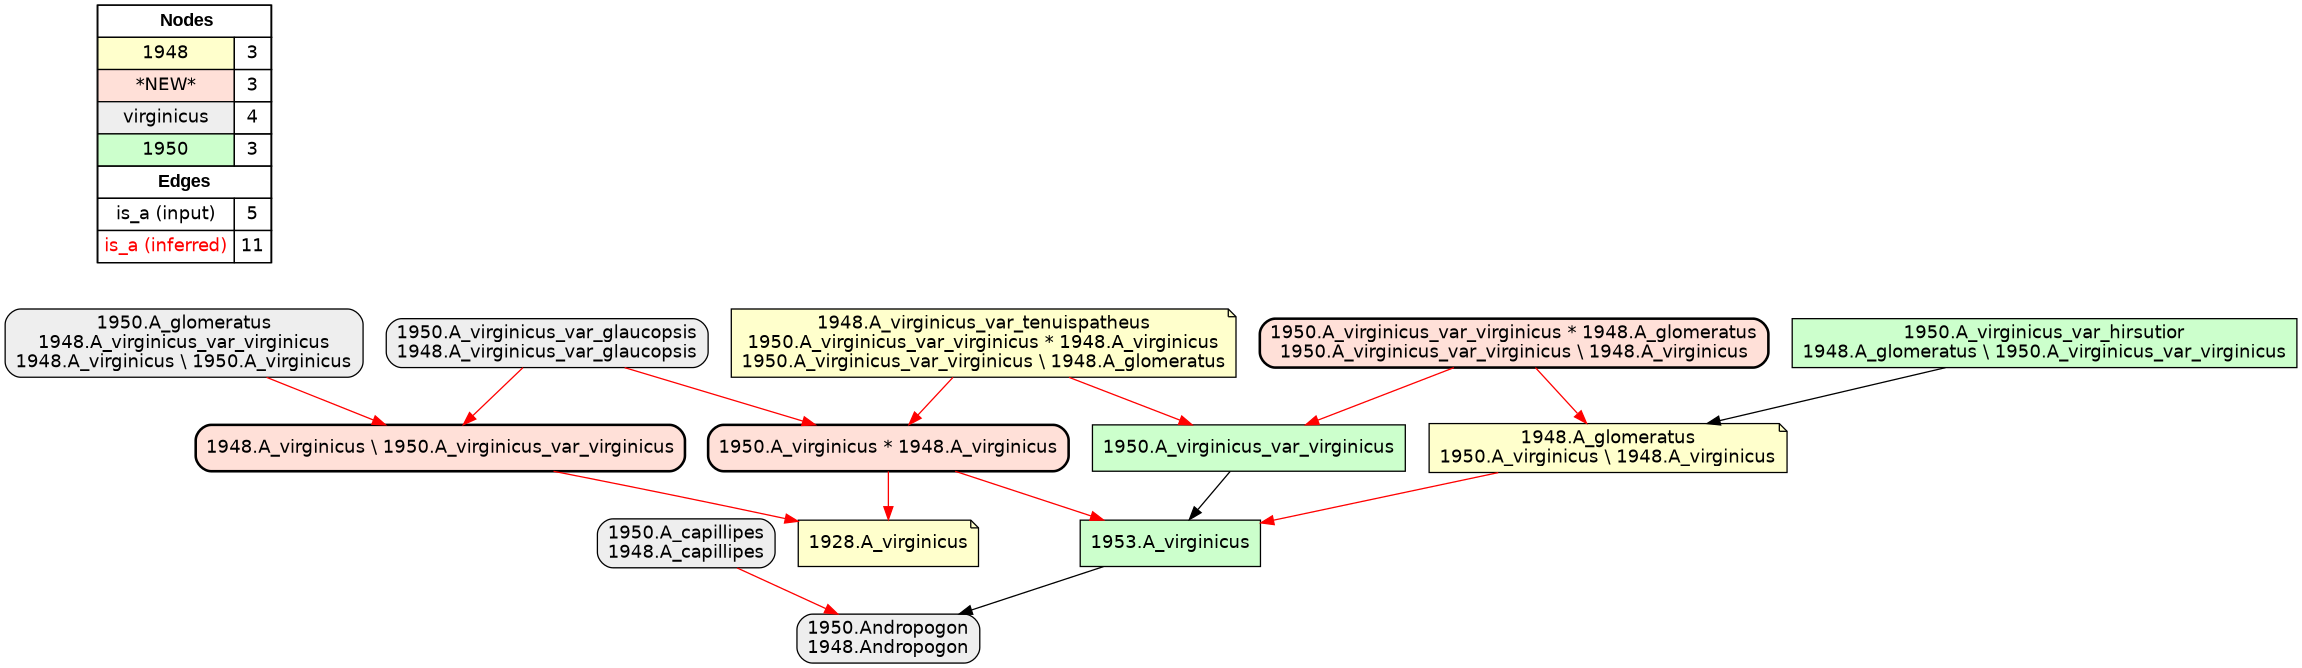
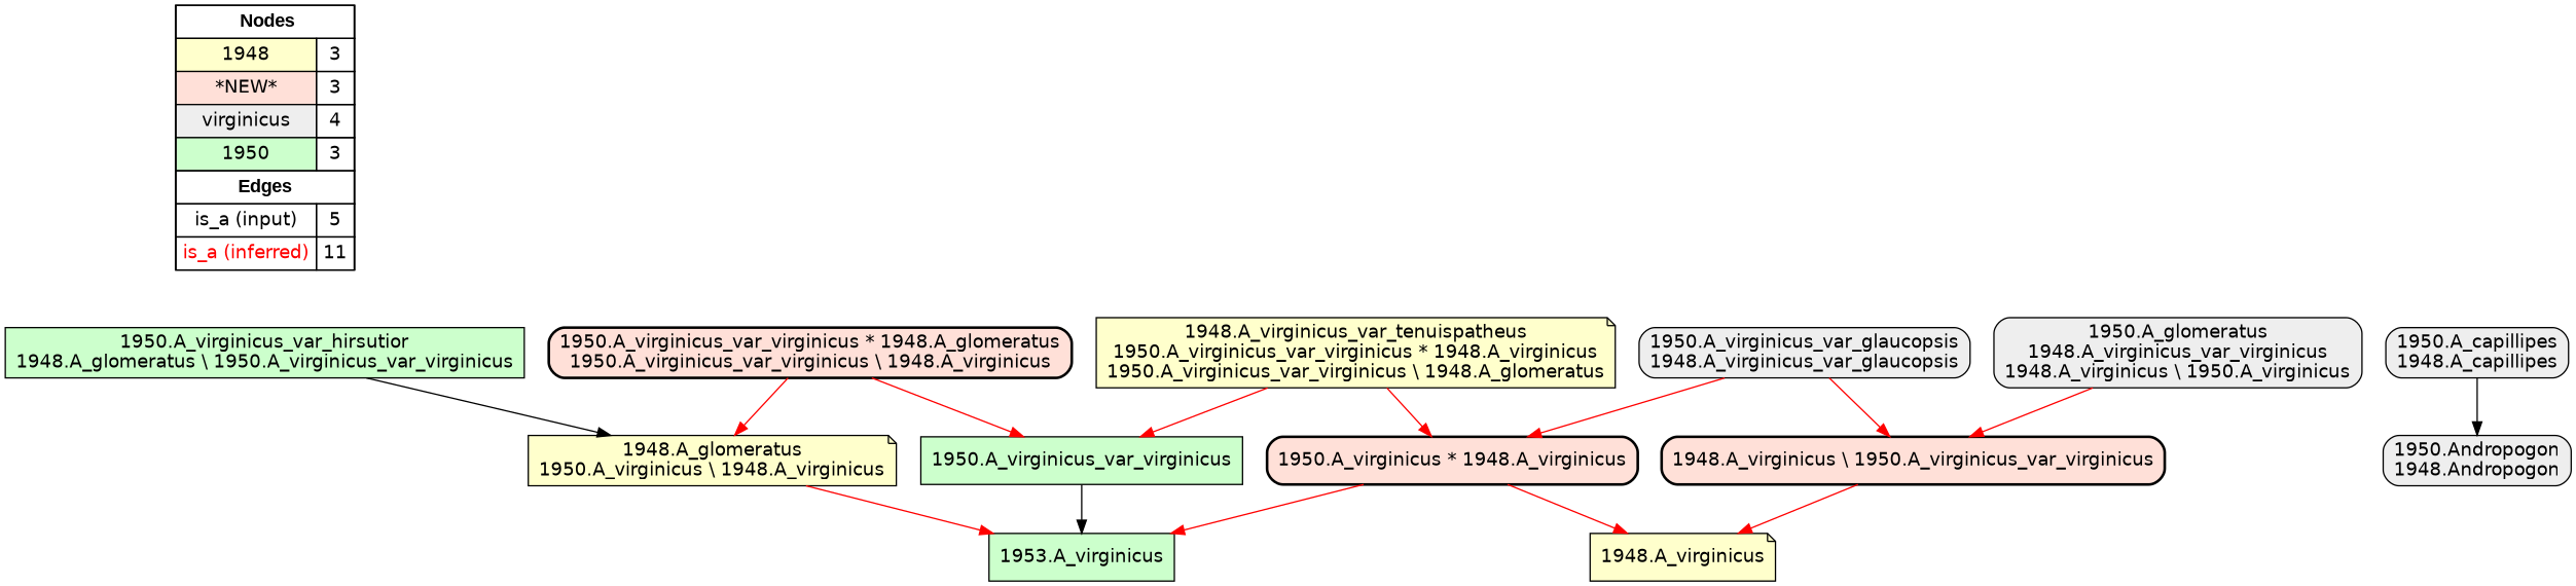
  digraph {
    rankdir=TB
    node [fillcolor="#EEEEEE" fontname=helvetica shape=box style=filled]
    edge [arrowhead=normal color="#FF0000" constraint=true penwidth=1 style=solid]
    n1 [fillcolor=white label=<   <TABLE BORDER="0" CELLBORDER="1" CELLSPACING="0" CELLPADDING="4">  <TR> <TD COLSPAN="2"><font face="Arial Black"> Nodes</font></TD> </TR>  <TR>   <TD bgcolor="#FFFFCC" fontname="helvetica">1948</TD>   <TD>3</TD>   </TR>  <TR>   <TD bgcolor="#FFE0D8" fontname="helvetica">*NEW*</TD>   <TD>3</TD>   </TR>  <TR>   <TD bgcolor="#EEEEEE" fontname="helvetica">virginicus</TD>   <TD>4</TD>   </TR>  <TR>   <TD bgcolor="#CCFFCC" fontname="helvetica">1950</TD>   <TD>3</TD>   </TR>  <TR> <TD COLSPAN="2"><font face = "Arial Black"> Edges </font></TD> </TR>  <TR>   <TD><font color ="#000000">is_a (input)</font></TD><TD>5</TD> </TR> <TR>   <TD><font color ="#FF0000">is_a (inferred)</font></TD><TD>11</TD> </TR> </TABLE>   > margin=0]
    "1948.A_virginicus_var_tenuispatheus\n1950.A_virginicus_var_virginicus * 1948.A_virginicus\n1950.A_virginicus_var_virginicus \\ 1948.A_glomeratus" [fillcolor="#FFFFCC" shape=note]
    "1950.A_virginicus * 1948.A_virginicus" [fillcolor="#FFE0D8" style="filled,rounded,bold"]
    "1950.A_virginicus_var_virginicus" [fillcolor="#CCFFCC"]
    n5 [fillcolor="#CCFFCC" label="1953.A_virginicus"]
-   "1948.A_virginicus" [fillcolor="#FFFFCC" shape=note label="1928.A_virginicus"]
+   "1948.A_virginicus" [fillcolor="#FFFFCC" shape=note]
    "1948.A_glomeratus\n1950.A_virginicus \\ 1948.A_virginicus" [fillcolor="#FFFFCC" shape=note]
    "1950.Andropogon\n1948.Andropogon" [style="filled,rounded"]
    "1948.A_virginicus \\ 1950.A_virginicus_var_virginicus" [fillcolor="#FFE0D8" style="filled,rounded,bold"]
    "1950.A_virginicus_var_virginicus * 1948.A_glomeratus\n1950.A_virginicus_var_virginicus \\ 1948.A_virginicus" [fillcolor="#FFE0D8" style="filled,rounded,bold"]
    "1950.A_virginicus_var_glaucopsis\n1948.A_virginicus_var_glaucopsis" [style="filled,rounded"]
    "1950.A_capillipes\n1948.A_capillipes" [style="filled,rounded"]
    "1950.A_glomeratus\n1948.A_virginicus_var_virginicus\n1948.A_virginicus \\ 1950.A_virginicus" [style="filled,rounded"]
    "1950.A_virginicus_var_hirsutior\n1948.A_glomeratus \\ 1950.A_virginicus_var_virginicus" [fillcolor="#CCFFCC"]
    subgraph sub_1 {
      rank=source
      n1
    }
    "1948.A_virginicus_var_tenuispatheus\n1950.A_virginicus_var_virginicus * 1948.A_virginicus\n1950.A_virginicus_var_virginicus \\ 1948.A_glomeratus" -> "1950.A_virginicus * 1948.A_virginicus"
    "1948.A_virginicus_var_tenuispatheus\n1950.A_virginicus_var_virginicus * 1948.A_virginicus\n1950.A_virginicus_var_virginicus \\ 1948.A_glomeratus" -> "1950.A_virginicus_var_virginicus"
    "1950.A_virginicus * 1948.A_virginicus" -> n5
    "1950.A_virginicus * 1948.A_virginicus" -> "1948.A_virginicus"
    "1950.A_virginicus_var_virginicus" -> n5 [color="#000000"]
-   n5 -> "1950.Andropogon\n1948.Andropogon" [color="#000000"]
    "1948.A_glomeratus\n1950.A_virginicus \\ 1948.A_virginicus" -> n5
    "1948.A_virginicus \\ 1950.A_virginicus_var_virginicus" -> "1948.A_virginicus"
    "1950.A_virginicus_var_virginicus * 1948.A_glomeratus\n1950.A_virginicus_var_virginicus \\ 1948.A_virginicus" -> "1950.A_virginicus_var_virginicus"
    "1950.A_virginicus_var_virginicus * 1948.A_glomeratus\n1950.A_virginicus_var_virginicus \\ 1948.A_virginicus" -> "1948.A_glomeratus\n1950.A_virginicus \\ 1948.A_virginicus"
    "1950.A_virginicus_var_glaucopsis\n1948.A_virginicus_var_glaucopsis" -> "1950.A_virginicus * 1948.A_virginicus"
    "1950.A_virginicus_var_glaucopsis\n1948.A_virginicus_var_glaucopsis" -> "1948.A_virginicus \\ 1950.A_virginicus_var_virginicus"
-   "1950.A_capillipes\n1948.A_capillipes" -> "1950.Andropogon\n1948.Andropogon"
+   "1950.A_capillipes\n1948.A_capillipes" -> "1950.Andropogon\n1948.Andropogon" [color="#000000"]
    "1950.A_glomeratus\n1948.A_virginicus_var_virginicus\n1948.A_virginicus \\ 1950.A_virginicus" -> "1948.A_virginicus \\ 1950.A_virginicus_var_virginicus"
    "1950.A_virginicus_var_hirsutior\n1948.A_glomeratus \\ 1950.A_virginicus_var_virginicus" -> "1948.A_glomeratus\n1950.A_virginicus \\ 1948.A_virginicus" [color="#000000"]
  }
